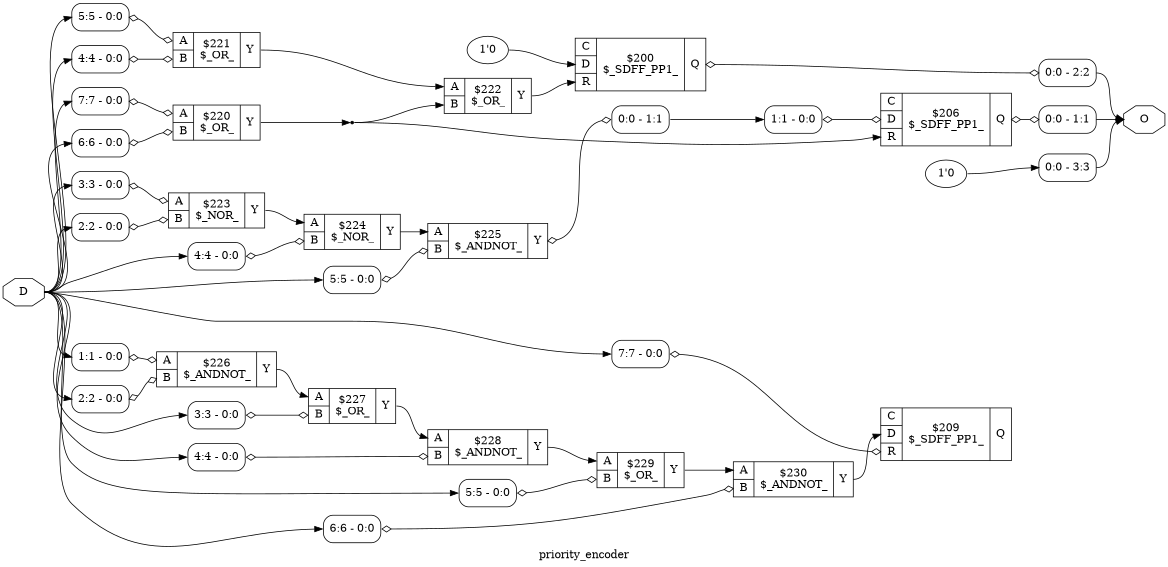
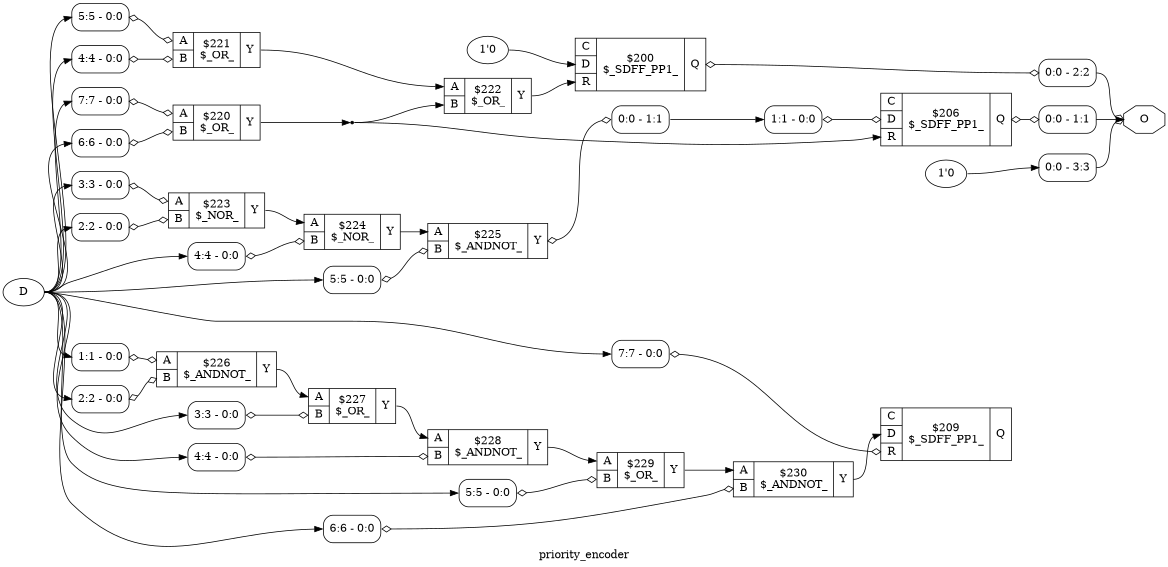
  digraph {
    label=priority_encoder
    rankdir=LR
    remincross=true
    node [color=black fontcolor=black shape=record style=rounded]
    edge [color=black fontcolor=black headport="s0:w" tailport=e]
-   n12 [label=D shape=octagon style=""]
+   n12 [label=D shape=ellipse style=""]
    x0 [label="<s0> 7:7 - 0:0 "]
    x1 [label="<s0> 6:6 - 0:0 "]
    x2 [label="<s0> 5:5 - 0:0 "]
    x3 [label="<s0> 4:4 - 0:0 "]
    x4 [label="<s0> 3:3 - 0:0 "]
    x5 [label="<s0> 2:2 - 0:0 "]
    x6 [label="<s0> 4:4 - 0:0 "]
    x7 [label="<s0> 5:5 - 0:0 "]
    x9 [label="<s0> 1:1 - 0:0 "]
    x10 [label="<s0> 2:2 - 0:0 "]
    x11 [label="<s0> 3:3 - 0:0 "]
    x12 [label="<s0> 4:4 - 0:0 "]
    x13 [label="<s0> 5:5 - 0:0 "]
    x14 [label="<s0> 6:6 - 0:0 "]
    x20 [label="<s0> 7:7 - 0:0 "]
    c18 [label="{{<p15> A|<p16> B}|$220\n$_OR_|{<p17> Y}}" color="" fontcolor="" style=""]
    c19 [label="{{<p15> A|<p16> B}|$221\n$_OR_|{<p17> Y}}" color="" fontcolor="" style=""]
    c21 [label="{{<p15> A|<p16> B}|$223\n$_NOR_|{<p17> Y}}" color="" fontcolor="" style=""]
    c22 [label="{{<p15> A|<p16> B}|$224\n$_NOR_|{<p17> Y}}" color="" fontcolor="" style=""]
    c23 [label="{{<p15> A|<p16> B}|$225\n$_ANDNOT_|{<p17> Y}}" color="" fontcolor="" style=""]
    c24 [label="{{<p15> A|<p16> B}|$226\n$_ANDNOT_|{<p17> Y}}" color="" fontcolor="" style=""]
    c25 [label="{{<p15> A|<p16> B}|$227\n$_OR_|{<p17> Y}}" color="" fontcolor="" style=""]
    c26 [label="{{<p15> A|<p16> B}|$228\n$_ANDNOT_|{<p17> Y}}" color="" fontcolor="" style=""]
    c27 [label="{{<p15> A|<p16> B}|$229\n$_OR_|{<p17> Y}}" color="" fontcolor="" style=""]
    c28 [label="{{<p15> A|<p16> B}|$230\n$_ANDNOT_|{<p17> Y}}" color="" fontcolor="" style=""]
    c34 [label="{{<p29> C|<p12> D|<p30> R}|$209\n$_SDFF_PP1_|{<p31> Q}}" color="" fontcolor="" style=""]
    n13 [label=O shape=octagon style=""]
    c32 [label="{{<p29> C|<p12> D|<p30> R}|$200\n$_SDFF_PP1_|{<p31> Q}}" color="" fontcolor="" style=""]
    x16 [label="<s0> 0:0 - 2:2 "]
    c33 [label="{{<p29> C|<p12> D|<p30> R}|$206\n$_SDFF_PP1_|{<p31> Q}}" color="" fontcolor="" style=""]
    x18 [label="<s0> 0:0 - 1:1 "]
    n4 [shape=point color="" fontcolor="" style=""]
    c20 [label="{{<p15> A|<p16> B}|$222\n$_OR_|{<p17> Y}}" color="" fontcolor="" style=""]
    x8 [label="<s0> 0:0 - 1:1 "]
    x17 [label="<s0> 1:1 - 0:0 "]
    v15 [label="1'0" color="" fontcolor="" shape="" style=""]
    v21 [label="1'0" color="" fontcolor="" shape="" style=""]
    x22 [label="<s0> 0:0 - 3:3 "]
    n12 -> x0
    n12 -> x1
    n12 -> x2
    n12 -> x3
    n12 -> x4
    n12 -> x5
    n12 -> x6
    n12 -> x7
    n12 -> x9
    n12 -> x10
    n12 -> x11
    n12 -> x12
    n12 -> x13
    n12 -> x14
    n12 -> x20
    x0 -> c18 [arrowhead=odiamond arrowtail=odiamond dir=both headport="p15:w"]
    x1 -> c18 [arrowhead=odiamond arrowtail=odiamond dir=both headport="p16:w"]
    x2 -> c19 [arrowhead=odiamond arrowtail=odiamond dir=both headport="p15:w"]
    x3 -> c19 [arrowhead=odiamond arrowtail=odiamond dir=both headport="p16:w"]
    x4 -> c21 [arrowhead=odiamond arrowtail=odiamond dir=both headport="p15:w"]
    x5 -> c21 [arrowhead=odiamond arrowtail=odiamond dir=both headport="p16:w"]
    x6 -> c22 [arrowhead=odiamond arrowtail=odiamond dir=both headport="p16:w"]
    x7 -> c23 [arrowhead=odiamond arrowtail=odiamond dir=both headport="p16:w"]
    x9 -> c24 [arrowhead=odiamond arrowtail=odiamond dir=both headport="p15:w"]
    x10 -> c24 [arrowhead=odiamond arrowtail=odiamond dir=both headport="p16:w"]
    x11 -> c25 [arrowhead=odiamond arrowtail=odiamond dir=both headport="p16:w"]
    x12 -> c26 [arrowhead=odiamond arrowtail=odiamond dir=both headport="p16:w"]
    x13 -> c27 [arrowhead=odiamond arrowtail=odiamond dir=both headport="p16:w"]
    x14 -> c28 [arrowhead=odiamond arrowtail=odiamond dir=both headport="p16:w"]
    x20 -> c34 [arrowhead=odiamond arrowtail=odiamond dir=both headport="p30:w"]
    c18 -> n4 [headport=w tailport="p17:e"]
    c19 -> c20 [headport="p15:w" tailport="p17:e"]
    c21 -> c22 [headport="p15:w" tailport="p17:e"]
    c22 -> c23 [headport="p15:w" tailport="p17:e"]
    c23 -> x8 [arrowhead=odiamond arrowtail=odiamond dir=both headport=w tailport="p17:e"]
    c24 -> c25 [headport="p15:w" tailport="p17:e"]
    c25 -> c26 [headport="p15:w" tailport="p17:e"]
    c26 -> c27 [headport="p15:w" tailport="p17:e"]
    c27 -> c28 [headport="p15:w" tailport="p17:e"]
    c28 -> c34 [headport="p12:w" tailport="p17:e"]
    c32 -> x16 [arrowhead=odiamond arrowtail=odiamond dir=both headport=w tailport="p31:e"]
-   x16 -> n13 [headport=w tailport="s0:e"]
+   x16 -> n13 [headport=w tailport="s0:e" arrowhead=odiamond]
    c33 -> x18 [arrowhead=odiamond arrowtail=odiamond dir=both headport=w tailport="p31:e"]
    x18 -> n13 [headport=w tailport="s0:e"]
    n4 -> c33 [headport="p30:w"]
    n4 -> c20 [headport="p16:w"]
    c20 -> c32 [headport="p30:w" tailport="p17:e"]
    x8 -> x17 [tailport="s0:e"]
    x17 -> c33 [arrowhead=odiamond arrowtail=odiamond dir=both headport="p12:w"]
    v15 -> c32 [headport="p12:w"]
    v21 -> x22 [headport=w]
-   x22 -> n13 [headport=w tailport="s0:e"]
+   x22 -> n13 [headport=w tailport="s0:e" arrowhead=odiamond]
  }
